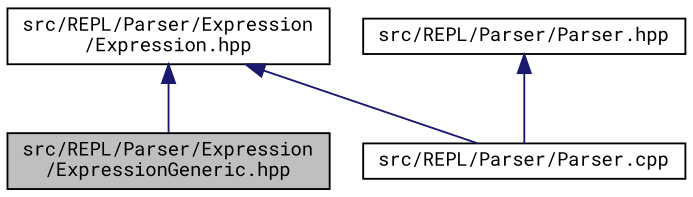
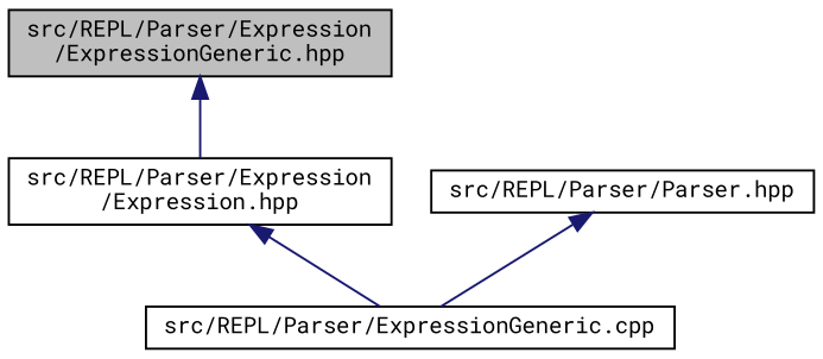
  digraph {
    fontname="Roboto Mono"
    node [color=black fillcolor=white fontname="Roboto Mono" fontsize=10 shape=record style=filled]
    edge [color=midnightblue dir=back fontname="Roboto Mono" fontsize=10 labelfontname=Helvetica labelfontsize=10 style=solid]
    n1 [fillcolor=grey75 fontcolor=black height=0.2 label="src/REPL/Parser/Expression\l/ExpressionGeneric.hpp" width=0.4]
    n2 [height=0.2 label="src/REPL/Parser/Expression\l/Expression.hpp" width=0.4]
-   n3 [height=0.2 label="src/REPL/Parser/Parser.cpp" width=0.4]
+   n3 [height=0.2 label="src/REPL/Parser/ExpressionGeneric.cpp" width=0.4]
    n4 [height=0.2 label="src/REPL/Parser/Parser.hpp" width=0.4]
-   n2 -> n1
+   n1 -> n2
    n2 -> n3
    n4 -> n3
  }
